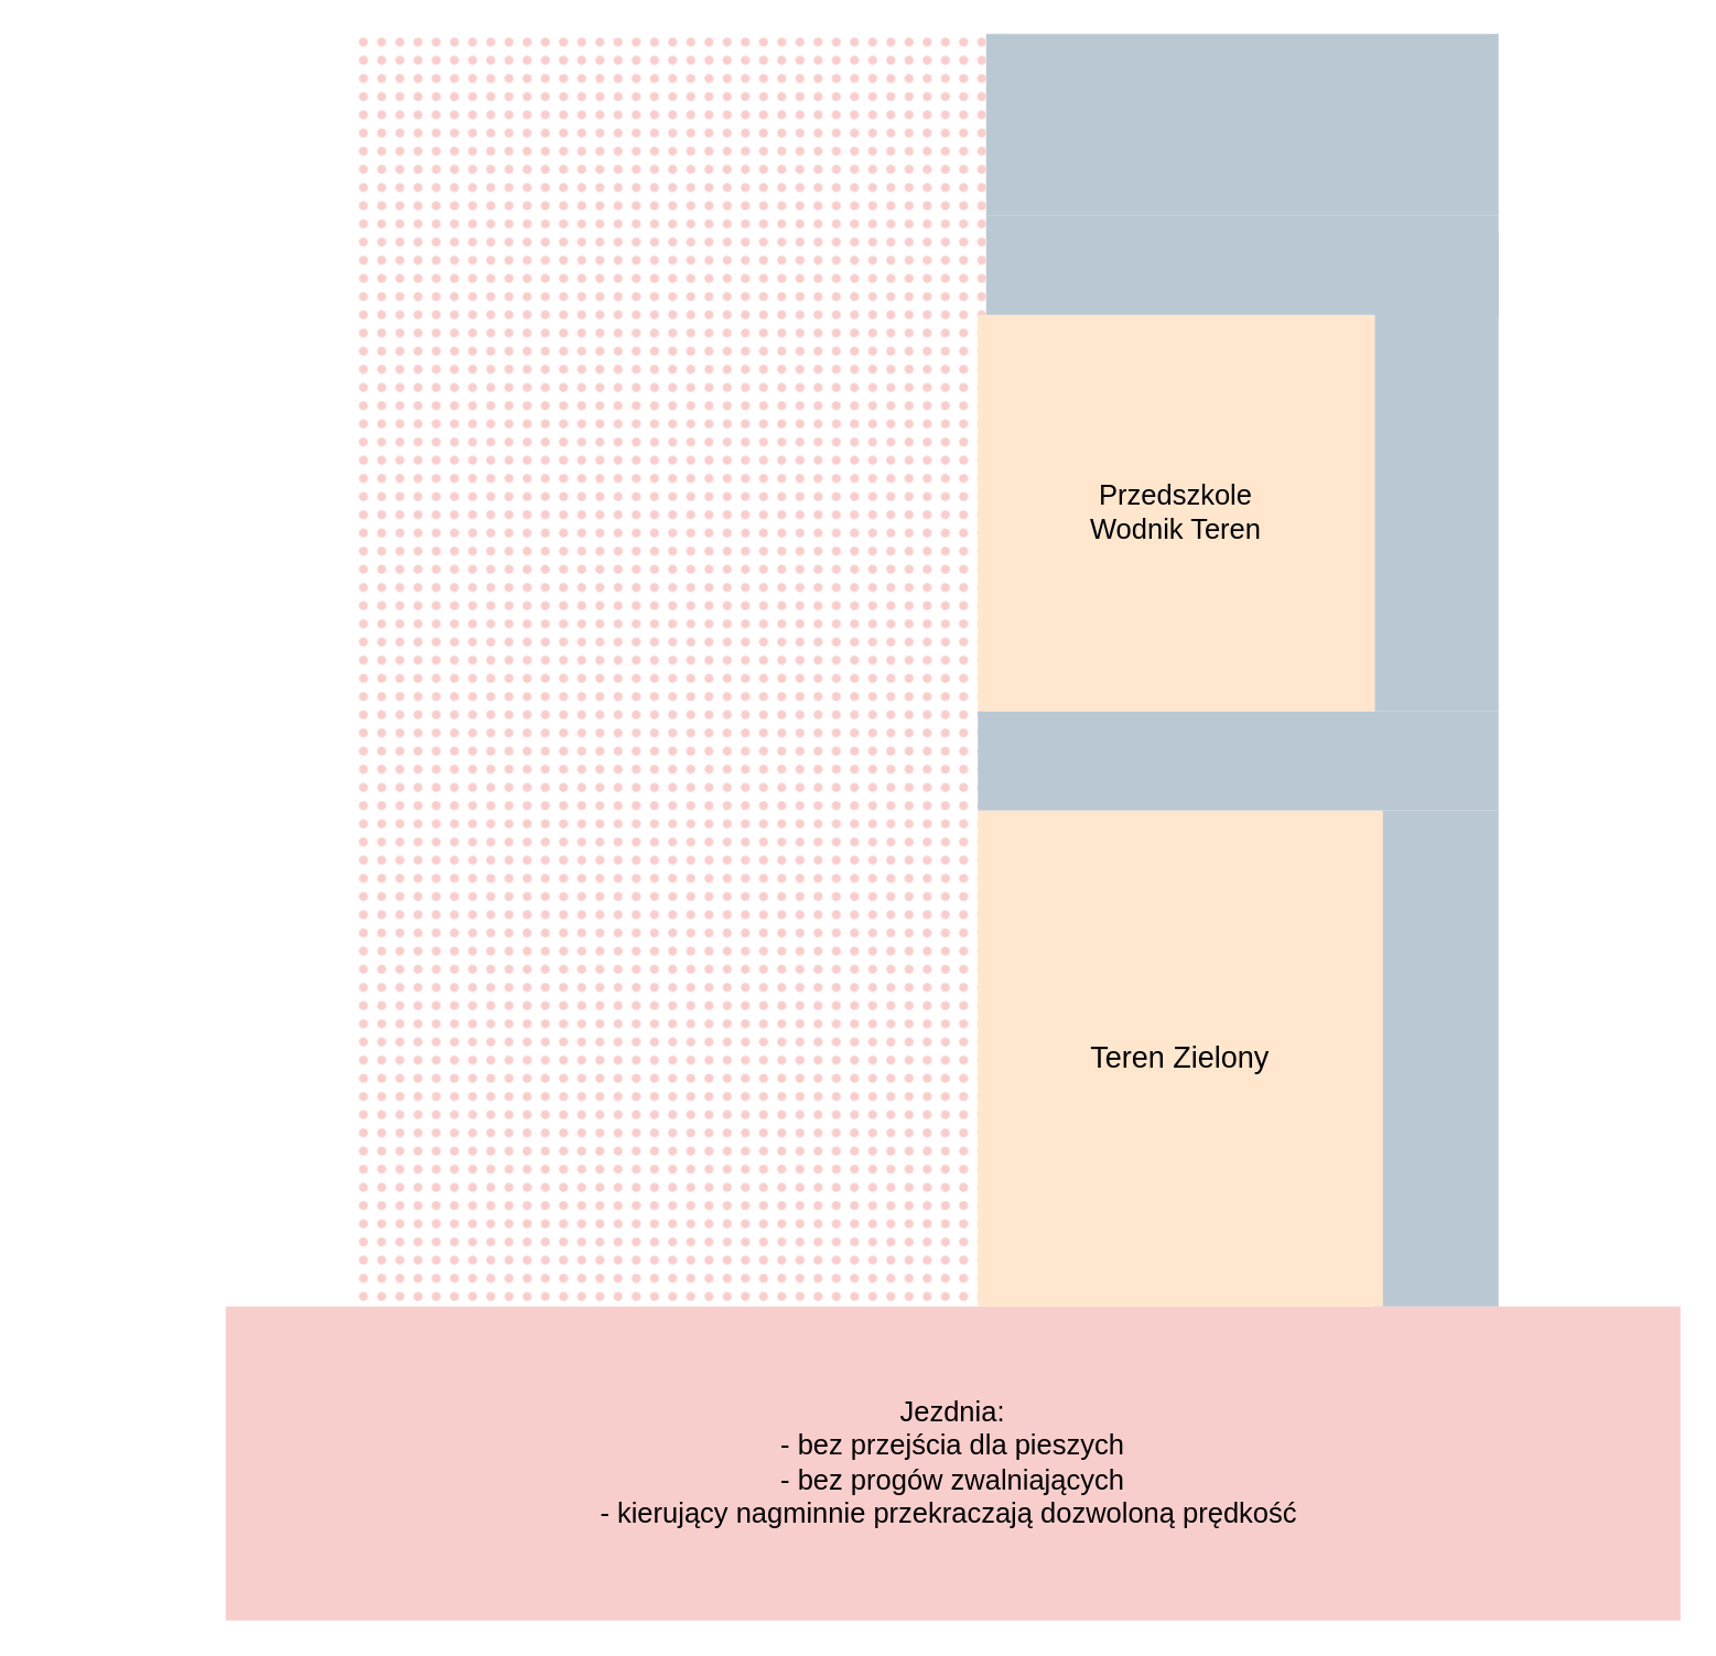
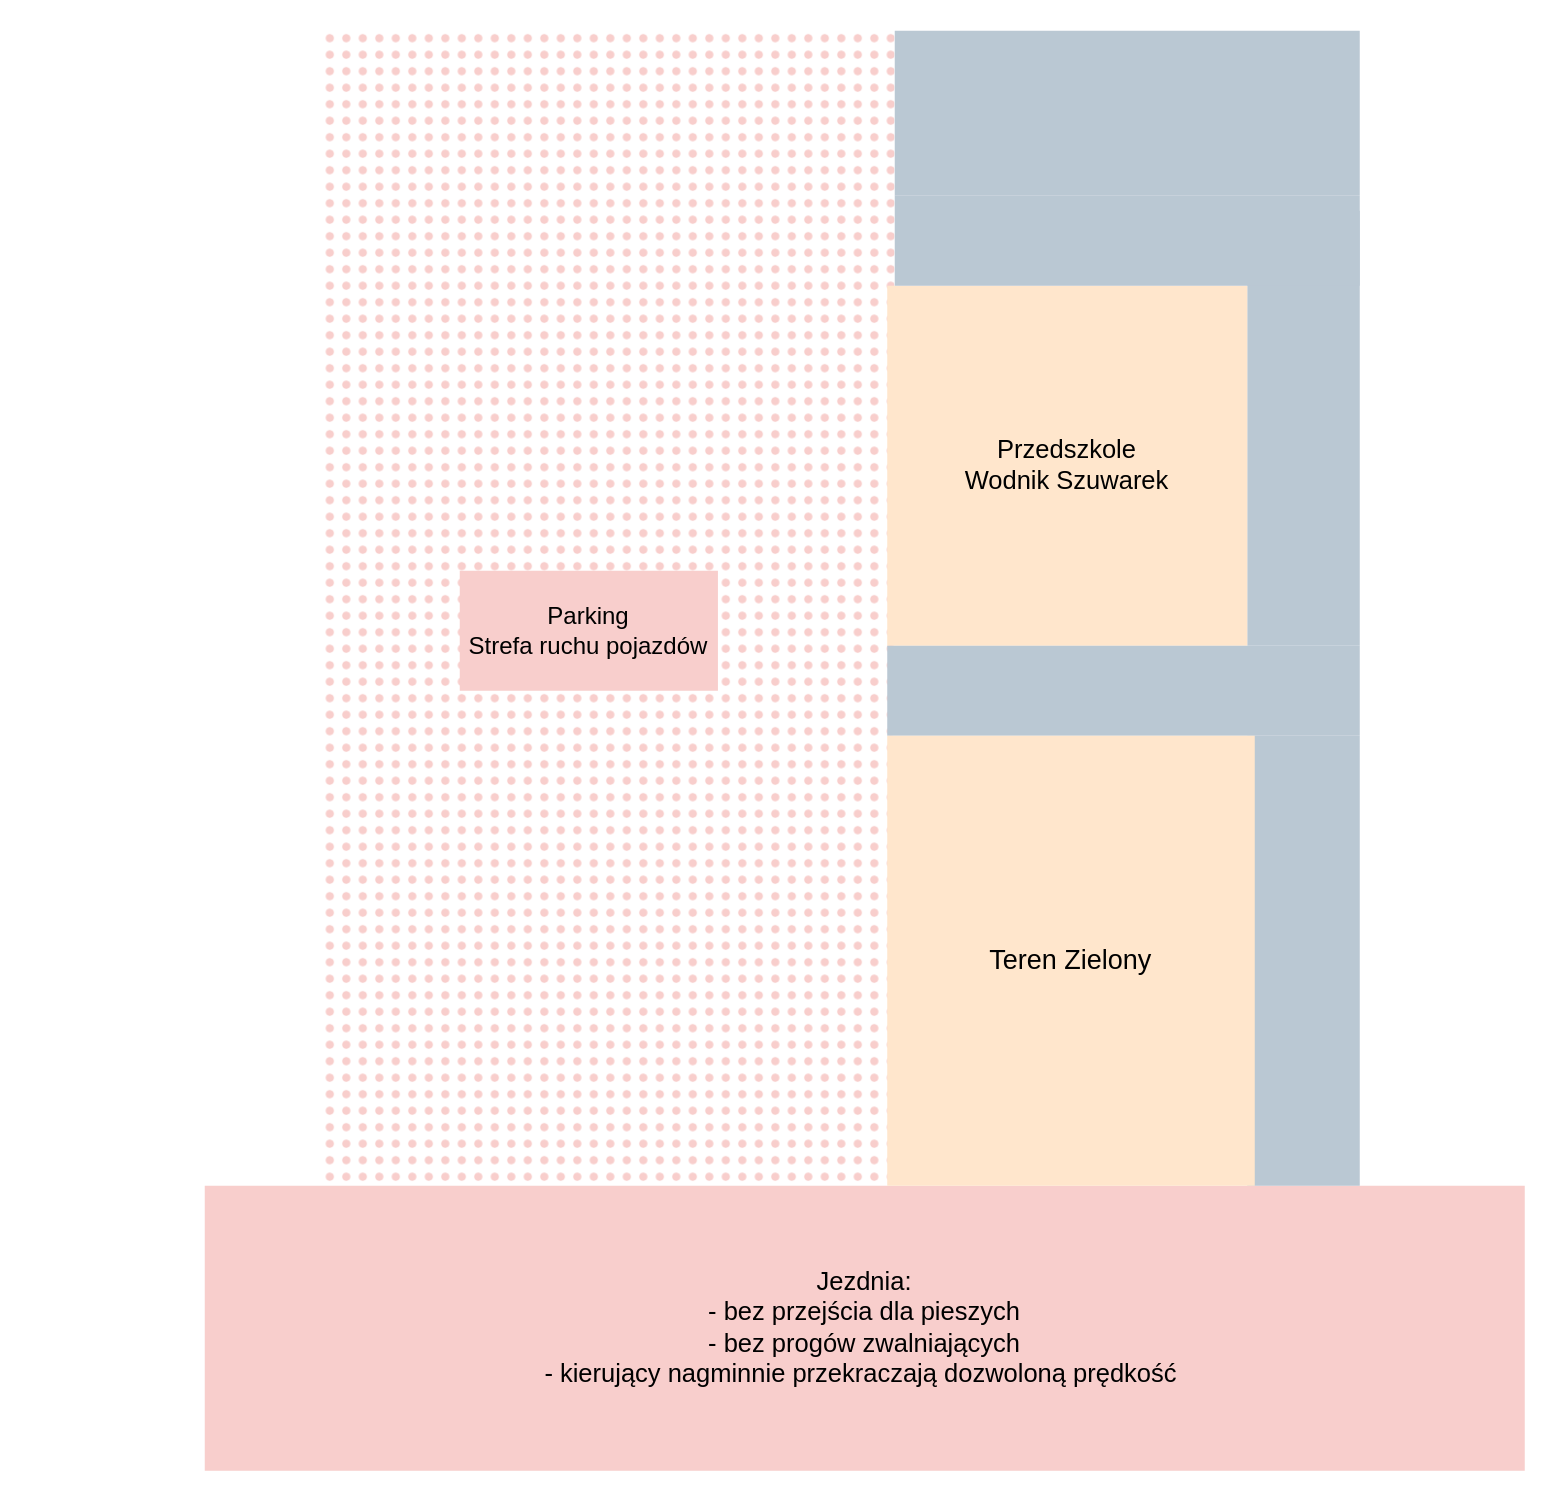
  <mxCell id="0" />
  <mxCell id="1" parent="0" />
  <mxCell id="2" value="&lt;font style=&quot;font-size: 17px;&quot;&gt;Jezdnia:&lt;br&gt;- bez przejścia dla pieszych&lt;br&gt;- bez progów zwalniających&lt;br&gt;- kierujący nagminnie przekraczają dozwoloną prędkość&amp;nbsp;&lt;/font&gt;" style="rounded=0;whiteSpace=wrap;html=1;fillColor=#f8cecc;strokeColor=none;" vertex="1" parent="1"><mxGeometry x="136" y="790" width="880" height="190" as="geometry" /></mxCell>
  <mxCell id="3" value="" style="rounded=0;whiteSpace=wrap;html=1;fillColor=#bac8d3;strokeColor=none;" vertex="1" parent="1"><mxGeometry x="831" y="140" width="75" height="290" as="geometry" /></mxCell>
  <mxCell id="4" value="" style="rounded=0;whiteSpace=wrap;html=1;fillColor=#bac8d3;strokeColor=none;" vertex="1" parent="1"><mxGeometry x="831" y="490" width="75" height="300" as="geometry" /></mxCell>
  <mxCell id="5" value="" style="rounded=0;whiteSpace=wrap;html=1;rotation=90;fillColor=#f8cecc;strokeColor=none;gradientColor=none;fillStyle=dots;" vertex="1" parent="1"><mxGeometry x="20.35" y="212.08" width="769.7" height="381.18" as="geometry" /></mxCell>
- <mxCell id="7" value="&lt;font style=&quot;font-size: 17px;&quot;&gt;Przedszkole &lt;br&gt;Wodnik Teren&lt;/font&gt;" style="whiteSpace=wrap;html=1;aspect=fixed;fillColor=#ffe6cc;strokeColor=none;" vertex="1" parent="1"><mxGeometry x="591" y="190" width="240" height="240" as="geometry" /></mxCell>
+ <mxCell id="6" value="&lt;font style=&quot;font-size: 16px;&quot;&gt;Parking&lt;br&gt;Strefa ruchu pojazdów&lt;/font&gt;" style="rounded=0;whiteSpace=wrap;html=1;fillColor=#f8cecc;strokeColor=none;fillStyle=auto;" vertex="1" parent="1"><mxGeometry x="306" y="380" width="172.12" height="80" as="geometry" /></mxCell>
+ <mxCell id="7" value="&lt;font style=&quot;font-size: 17px;&quot;&gt;Przedszkole &lt;br&gt;Wodnik Szuwarek&lt;/font&gt;" style="whiteSpace=wrap;html=1;aspect=fixed;fillColor=#ffe6cc;strokeColor=none;" vertex="1" parent="1"><mxGeometry x="591" y="190" width="240" height="240" as="geometry" /></mxCell>
  <mxCell id="8" value="" style="rounded=0;whiteSpace=wrap;html=1;fillColor=#bac8d3;strokeColor=none;" vertex="1" parent="1"><mxGeometry x="591" y="430" width="315" height="60" as="geometry" /></mxCell>
  <mxCell id="9" value="" style="rounded=0;whiteSpace=wrap;html=1;fillColor=#bac8d3;strokeColor=none;" vertex="1" parent="1"><mxGeometry x="596" y="130" width="310" height="60" as="geometry" /></mxCell>
  <mxCell id="10" value="" style="rounded=0;whiteSpace=wrap;html=1;fillColor=#bac8d3;strokeColor=none;" vertex="1" parent="1"><mxGeometry x="596" y="20" width="310" height="110" as="geometry" /></mxCell>
  <mxCell id="11" value="&lt;font style=&quot;font-size: 18px;&quot;&gt;Teren Zielony&lt;/font&gt;" style="rounded=0;whiteSpace=wrap;html=1;fillColor=#ffe6cc;strokeColor=none;" vertex="1" parent="1"><mxGeometry x="591" y="490" width="245" height="300" as="geometry" /></mxCell>
